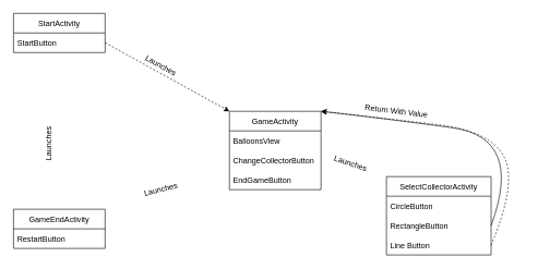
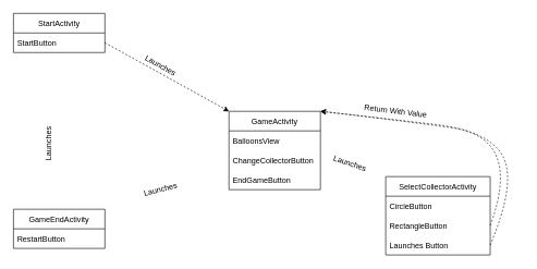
  <mxCell id="0" />
  <mxCell id="1" parent="0" />
  <mxCell id="2" value="StartActivity" style="swimlane;fontStyle=0;childLayout=stackLayout;horizontal=1;startSize=30;horizontalStack=0;resizeParent=1;resizeParentMax=0;resizeLast=0;collapsible=1;marginBottom=0;" parent="1" vertex="1"><mxGeometry x="20" y="20" width="140" height="60" as="geometry" /></mxCell>
  <mxCell id="3" value="StartButton" style="text;strokeColor=none;fillColor=none;align=left;verticalAlign=middle;spacingLeft=4;spacingRight=4;overflow=hidden;points=[[0,0.5],[1,0.5]];portConstraint=eastwest;rotatable=0;" parent="2" vertex="1"><mxGeometry y="30" width="140" height="30" as="geometry" /></mxCell>
  <mxCell id="4" value="GameActivity" style="swimlane;fontStyle=0;childLayout=stackLayout;horizontal=1;startSize=30;horizontalStack=0;resizeParent=1;resizeParentMax=0;resizeLast=0;collapsible=1;marginBottom=0;" parent="1" vertex="1"><mxGeometry x="350" y="170" width="140" height="120" as="geometry" /></mxCell>
  <mxCell id="5" value="BalloonsView" style="text;strokeColor=none;fillColor=none;align=left;verticalAlign=middle;spacingLeft=4;spacingRight=4;overflow=hidden;points=[[0,0.5],[1,0.5]];portConstraint=eastwest;rotatable=0;" parent="4" vertex="1"><mxGeometry y="30" width="140" height="30" as="geometry" /></mxCell>
  <mxCell id="6" value="ChangeCollectorButton" style="text;strokeColor=none;fillColor=none;align=left;verticalAlign=middle;spacingLeft=4;spacingRight=4;overflow=hidden;points=[[0,0.5],[1,0.5]];portConstraint=eastwest;rotatable=0;" parent="4" vertex="1"><mxGeometry y="60" width="140" height="30" as="geometry" /></mxCell>
  <mxCell id="7" value="EndGameButton" style="text;strokeColor=none;fillColor=none;align=left;verticalAlign=middle;spacingLeft=4;spacingRight=4;overflow=hidden;points=[[0,0.5],[1,0.5]];portConstraint=eastwest;rotatable=0;" parent="4" vertex="1"><mxGeometry y="90" width="140" height="30" as="geometry" /></mxCell>
  <mxCell id="8" value="Launches" style="text;html=1;align=center;verticalAlign=middle;resizable=0;points=[];autosize=1;strokeColor=none;fillColor=none;rotation=29;" parent="1" vertex="1"><mxGeometry x="210" y="90" width="70" height="20" as="geometry" /></mxCell>
  <mxCell id="9" value="GameEndActivity" style="swimlane;fontStyle=0;childLayout=stackLayout;horizontal=1;startSize=30;horizontalStack=0;resizeParent=1;resizeParentMax=0;resizeLast=0;collapsible=1;marginBottom=0;" parent="1" vertex="1"><mxGeometry x="20" y="320" width="140" height="60" as="geometry" /></mxCell>
  <mxCell id="10" value="RestartButton" style="text;strokeColor=none;fillColor=none;align=left;verticalAlign=middle;spacingLeft=4;spacingRight=4;overflow=hidden;points=[[0,0.5],[1,0.5]];portConstraint=eastwest;rotatable=0;" parent="9" vertex="1"><mxGeometry y="30" width="140" height="30" as="geometry" /></mxCell>
  <mxCell id="11" style="edgeStyle=none;html=1;exitX=1;exitY=0.5;exitDx=0;exitDy=0;entryX=0;entryY=0;entryDx=0;entryDy=0;dashed=1;" parent="1" source="3" target="4" edge="1"><mxGeometry relative="1" as="geometry" /></mxCell>
  <mxCell id="12" value="SelectCollectorActivity" style="swimlane;fontStyle=0;childLayout=stackLayout;horizontal=1;startSize=30;horizontalStack=0;resizeParent=1;resizeParentMax=0;resizeLast=0;collapsible=1;marginBottom=0;" parent="1" vertex="1"><mxGeometry x="590" y="270" width="160" height="120" as="geometry" /></mxCell>
  <mxCell id="13" value="CircleButton" style="text;strokeColor=none;fillColor=none;align=left;verticalAlign=middle;spacingLeft=4;spacingRight=4;overflow=hidden;points=[[0,0.5],[1,0.5]];portConstraint=eastwest;rotatable=0;" parent="12" vertex="1"><mxGeometry y="30" width="160" height="30" as="geometry" /></mxCell>
  <mxCell id="14" value="RectangleButton" style="text;strokeColor=none;fillColor=none;align=left;verticalAlign=middle;spacingLeft=4;spacingRight=4;overflow=hidden;points=[[0,0.5],[1,0.5]];portConstraint=eastwest;rotatable=0;" parent="12" vertex="1"><mxGeometry y="60" width="160" height="30" as="geometry" /></mxCell>
- <mxCell id="15" value="Line Button" style="text;strokeColor=none;fillColor=none;align=left;verticalAlign=middle;spacingLeft=4;spacingRight=4;overflow=hidden;points=[[0,0.5],[1,0.5]];portConstraint=eastwest;rotatable=0;" parent="12" vertex="1"><mxGeometry y="90" width="160" height="30" as="geometry" /></mxCell>
+ <mxCell id="15" value="Launches Button" style="text;strokeColor=none;fillColor=none;align=left;verticalAlign=middle;spacingLeft=4;spacingRight=4;overflow=hidden;points=[[0,0.5],[1,0.5]];portConstraint=eastwest;rotatable=0;" parent="12" vertex="1"><mxGeometry y="90" width="160" height="30" as="geometry" /></mxCell>
  <mxCell id="16" value="Launches" style="text;html=1;align=center;verticalAlign=middle;resizable=0;points=[];autosize=1;strokeColor=none;fillColor=none;rotation=346;" parent="1" vertex="1"><mxGeometry x="210" y="280" width="70" height="20" as="geometry" /></mxCell>
  <mxCell id="17" value="Launches" style="text;html=1;align=center;verticalAlign=middle;resizable=0;points=[];autosize=1;strokeColor=none;fillColor=none;rotation=270;" parent="1" vertex="1"><mxGeometry x="40" y="210" width="70" height="20" as="geometry" /></mxCell>
- <mxCell id="18" value="" style="curved=1;endArrow=classic;html=1;exitX=1;exitY=0.5;exitDx=0;exitDy=0;entryX=1;entryY=0;entryDx=0;entryDy=0;" parent="1" source="14" target="4" edge="1"><mxGeometry width="50" height="50" relative="1" as="geometry"><mxPoint x="810" y="190" as="sourcePoint" /><mxPoint x="500" y="170" as="targetPoint" /><Array as="points"><mxPoint x="800" y="210" /><mxPoint x="580" y="180" /></Array></mxGeometry></mxCell>
+ <mxCell id="18" value="" style="curved=1;endArrow=classic;html=1;exitX=1;exitY=0.5;exitDx=0;exitDy=0;entryX=1;entryY=0;entryDx=0;entryDy=0;dashed=1;" parent="1" source="14" target="4" edge="1"><mxGeometry width="50" height="50" relative="1" as="geometry"><mxPoint x="810" y="190" as="sourcePoint" /><mxPoint x="500" y="170" as="targetPoint" /><Array as="points"><mxPoint x="800" y="210" /><mxPoint x="580" y="180" /></Array></mxGeometry></mxCell>
  <mxCell id="19" value="" style="curved=1;endArrow=classic;html=1;exitX=1;exitY=0.5;exitDx=0;exitDy=0;entryX=1;entryY=0;entryDx=0;entryDy=0;dashed=1;" parent="1" source="15" target="4" edge="1"><mxGeometry width="50" height="50" relative="1" as="geometry"><mxPoint x="770" y="270" as="sourcePoint" /><mxPoint x="440" y="160" as="targetPoint" /><Array as="points"><mxPoint x="790" y="280" /><mxPoint x="750" y="200" /><mxPoint x="580" y="180" /></Array></mxGeometry></mxCell>
  <mxCell id="20" value="Launches" style="text;html=1;align=center;verticalAlign=middle;resizable=0;points=[];autosize=1;strokeColor=none;fillColor=none;rotation=19;" parent="1" vertex="1"><mxGeometry x="500" y="240" width="70" height="20" as="geometry" /></mxCell>
  <mxCell id="21" value="Return With Value" style="text;html=1;align=center;verticalAlign=middle;resizable=0;points=[];autosize=1;strokeColor=none;fillColor=none;rotation=7;" parent="1" vertex="1"><mxGeometry x="550" y="160" width="110" height="20" as="geometry" /></mxCell>
